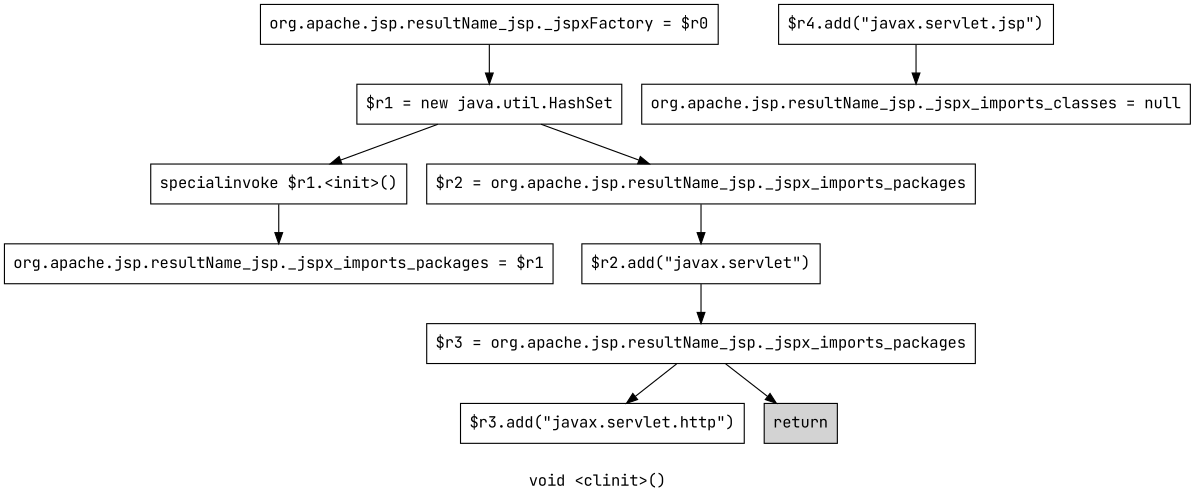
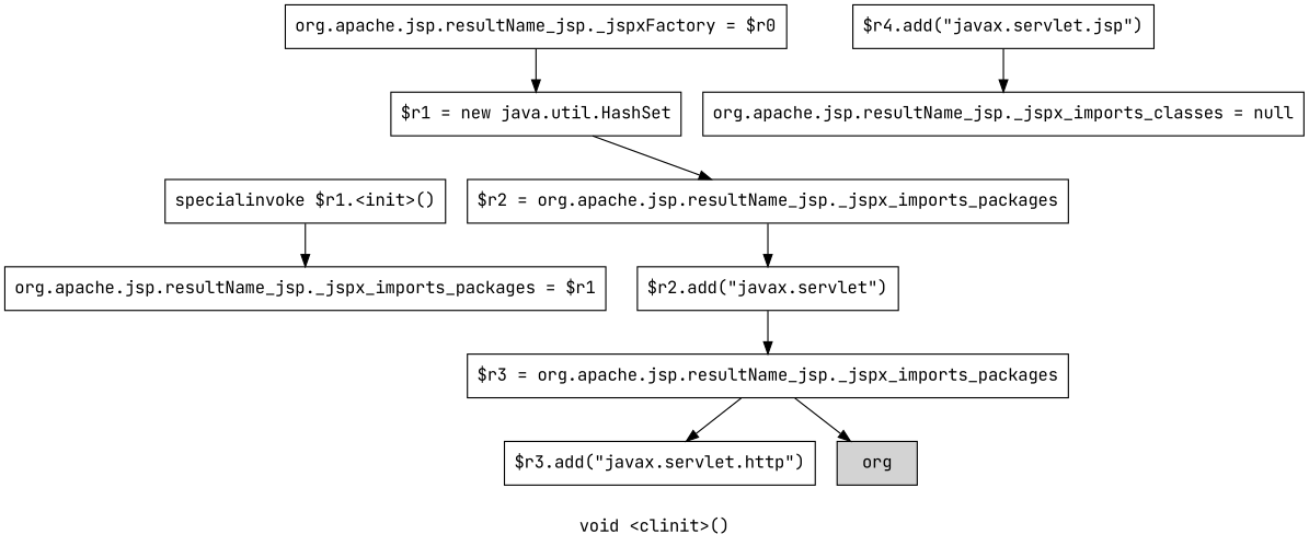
  digraph {
    fontname="JetBrains Mono"
    label="void <clinit>()"
    node [fontname="JetBrains Mono" shape=box]
    edge [fontname="JetBrains Mono"]
    n1 [label="org.apache.jsp.resultName_jsp._jspxFactory = $r0"]
    n2 [label="$r1 = new java.util.HashSet"]
    n3 [label="specialinvoke $r1.<init>()"]
    n4 [label="$r2 = org.apache.jsp.resultName_jsp._jspx_imports_packages"]
    n5 [label="org.apache.jsp.resultName_jsp._jspx_imports_packages = $r1"]
    n6 [label="$r2.add(\"javax.servlet\")"]
    n7 [label="$r3 = org.apache.jsp.resultName_jsp._jspx_imports_packages"]
    n8 [label="$r3.add(\"javax.servlet.http\")"]
-   n9 [fillcolor=lightgray label=return style=filled]
+   n9 [fillcolor=lightgray label=org style=filled]
    n10 [label="$r4.add(\"javax.servlet.jsp\")"]
    n11 [label="org.apache.jsp.resultName_jsp._jspx_imports_classes = null"]
    n1 -> n2
-   n2 -> n3
    n2 -> n4
    n3 -> n5
    n4 -> n6
    n6 -> n7
    n7 -> n8
    n7 -> n9
    n10 -> n11
  }
